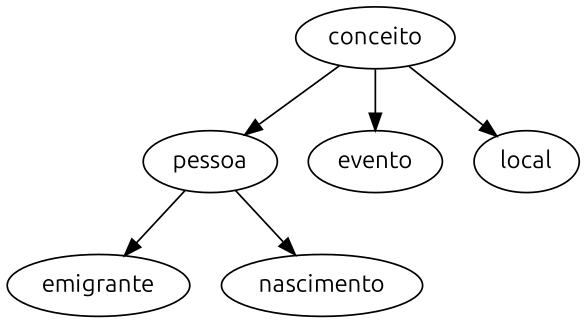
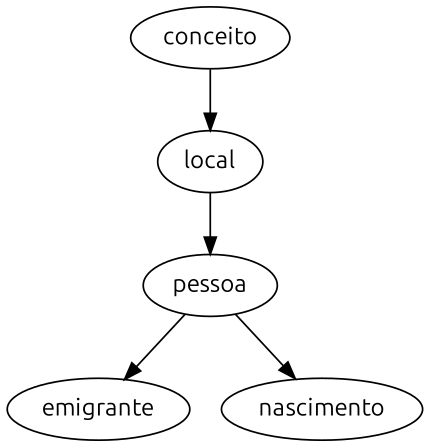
  digraph {
    fontname=Ubuntu
    node [fontname=Ubuntu]
    edge [fontname=Ubuntu]
    conceito
    pessoa
-   evento
    local
    emigrante
    nascimento
-   conceito -> pessoa
-   conceito -> evento
+   local -> pessoa
    conceito -> local
    pessoa -> emigrante
    pessoa -> nascimento
  }
